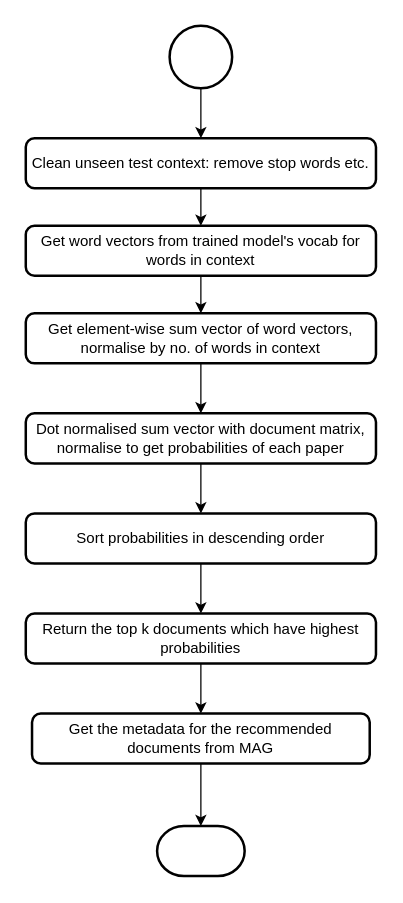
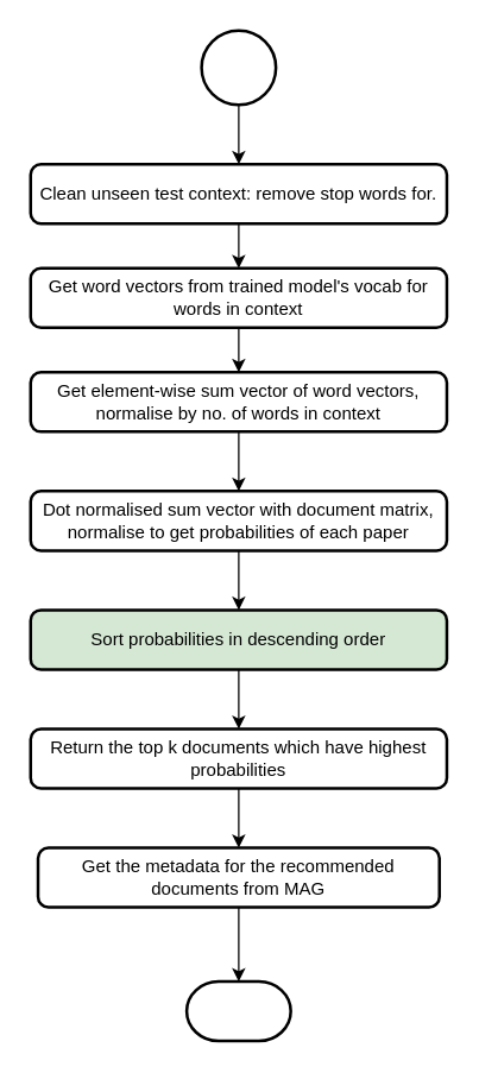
  <mxCell id="0" />
  <mxCell id="1" parent="0" />
  <mxCell id="2" style="edgeStyle=orthogonalEdgeStyle;rounded=0;orthogonalLoop=1;jettySize=auto;html=1;exitX=0.5;exitY=1;exitDx=0;exitDy=0;" edge="1" parent="1" source="3" target="5"><mxGeometry relative="1" as="geometry" /></mxCell>
  <mxCell id="3" value="Dot normalised sum vector with document matrix, normalise to get probabilities of each paper" style="rounded=1;whiteSpace=wrap;html=1;absoluteArcSize=1;arcSize=14;strokeWidth=2;" vertex="1" parent="1"><mxGeometry x="20" y="330" width="280" height="40" as="geometry" /></mxCell>
  <mxCell id="4" value="" style="edgeStyle=orthogonalEdgeStyle;rounded=0;orthogonalLoop=1;jettySize=auto;html=1;" edge="1" parent="1" source="5" target="15"><mxGeometry relative="1" as="geometry" /></mxCell>
- <mxCell id="5" value="Sort probabilities in descending order" style="rounded=1;whiteSpace=wrap;html=1;absoluteArcSize=1;arcSize=14;strokeWidth=2;" vertex="1" parent="1"><mxGeometry x="20" y="410" width="280" height="40" as="geometry" /></mxCell>
+ <mxCell id="5" value="Sort probabilities in descending order" style="rounded=1;whiteSpace=wrap;html=1;absoluteArcSize=1;arcSize=14;strokeWidth=2;fillColor=#d5e8d4;" vertex="1" parent="1"><mxGeometry x="20" y="410" width="280" height="40" as="geometry" /></mxCell>
  <mxCell id="6" value="" style="edgeStyle=orthogonalEdgeStyle;rounded=0;orthogonalLoop=1;jettySize=auto;html=1;" edge="1" parent="1" source="7" target="9"><mxGeometry relative="1" as="geometry" /></mxCell>
  <mxCell id="7" value="" style="strokeWidth=2;html=1;shape=mxgraph.flowchart.start_2;whiteSpace=wrap;" vertex="1" parent="1"><mxGeometry x="135" y="20" width="50" height="50" as="geometry" /></mxCell>
  <mxCell id="8" style="edgeStyle=orthogonalEdgeStyle;rounded=0;orthogonalLoop=1;jettySize=auto;html=1;exitX=0.5;exitY=1;exitDx=0;exitDy=0;entryX=0.5;entryY=0;entryDx=0;entryDy=0;" edge="1" parent="1" source="9" target="11"><mxGeometry relative="1" as="geometry" /></mxCell>
- <mxCell id="9" value="Clean unseen test context: remove stop words etc.&lt;br&gt;" style="rounded=1;whiteSpace=wrap;html=1;absoluteArcSize=1;arcSize=14;strokeWidth=2;" vertex="1" parent="1"><mxGeometry x="20" y="110" width="280" height="40" as="geometry" /></mxCell>
+ <mxCell id="9" value="Clean unseen test context: remove stop words for.&lt;br&gt;" style="rounded=1;whiteSpace=wrap;html=1;absoluteArcSize=1;arcSize=14;strokeWidth=2;" vertex="1" parent="1"><mxGeometry x="20" y="110" width="280" height="40" as="geometry" /></mxCell>
  <mxCell id="10" style="edgeStyle=orthogonalEdgeStyle;rounded=0;orthogonalLoop=1;jettySize=auto;html=1;exitX=0.5;exitY=1;exitDx=0;exitDy=0;entryX=0.5;entryY=0;entryDx=0;entryDy=0;" edge="1" parent="1" source="11" target="13"><mxGeometry relative="1" as="geometry" /></mxCell>
  <mxCell id="11" value="Get word vectors from trained model's vocab for words in context&lt;br&gt;" style="rounded=1;whiteSpace=wrap;html=1;absoluteArcSize=1;arcSize=14;strokeWidth=2;" vertex="1" parent="1"><mxGeometry x="20" y="180" width="280" height="40" as="geometry" /></mxCell>
  <mxCell id="12" style="edgeStyle=orthogonalEdgeStyle;rounded=0;orthogonalLoop=1;jettySize=auto;html=1;exitX=0.5;exitY=1;exitDx=0;exitDy=0;entryX=0.5;entryY=0;entryDx=0;entryDy=0;" edge="1" parent="1" source="13" target="3"><mxGeometry relative="1" as="geometry" /></mxCell>
  <mxCell id="13" value="Get element-wise sum vector of word vectors, normalise by no. of words in context" style="rounded=1;whiteSpace=wrap;html=1;absoluteArcSize=1;arcSize=14;strokeWidth=2;" vertex="1" parent="1"><mxGeometry x="20" y="250" width="280" height="40" as="geometry" /></mxCell>
  <mxCell id="14" value="" style="edgeStyle=orthogonalEdgeStyle;rounded=0;orthogonalLoop=1;jettySize=auto;html=1;" edge="1" parent="1" source="15" target="18"><mxGeometry relative="1" as="geometry" /></mxCell>
  <mxCell id="15" value="Return the top k documents which have highest probabilities" style="rounded=1;whiteSpace=wrap;html=1;absoluteArcSize=1;arcSize=14;strokeWidth=2;" vertex="1" parent="1"><mxGeometry x="20" y="490" width="280" height="40" as="geometry" /></mxCell>
  <mxCell id="16" value="" style="strokeWidth=2;html=1;shape=mxgraph.flowchart.terminator;whiteSpace=wrap;" vertex="1" parent="1"><mxGeometry x="125" y="660" width="70" height="40" as="geometry" /></mxCell>
  <mxCell id="17" style="edgeStyle=orthogonalEdgeStyle;rounded=0;orthogonalLoop=1;jettySize=auto;html=1;exitX=0.5;exitY=1;exitDx=0;exitDy=0;" edge="1" parent="1" source="18" target="16"><mxGeometry relative="1" as="geometry" /></mxCell>
  <mxCell id="18" value="Get the metadata for the recommended documents from MAG" style="rounded=1;whiteSpace=wrap;html=1;absoluteArcSize=1;arcSize=14;strokeWidth=2;" vertex="1" parent="1"><mxGeometry x="25" y="570" width="270" height="40" as="geometry" /></mxCell>
